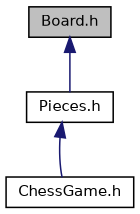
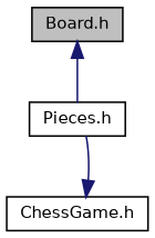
  digraph {
    node [color=black fontname=Helvetica fontsize=10 shape=record]
    edge [color=midnightblue dir=back fontname=Helvetica fontsize=10 labelfontname=Helvetica labelfontsize=10 style=solid]
    n1 [fillcolor=grey75 fontcolor=black height=0.2 label="Board.h" style=filled width=0.4]
    n2 [height=0.2 label="Pieces.h" width=0.4]
    n3 [height=0.2 label="ChessGame.h" width=0.4]
    n1 -> n2
-   n2 -> n3
+   n3 -> n2
  }
